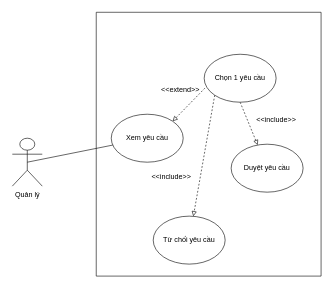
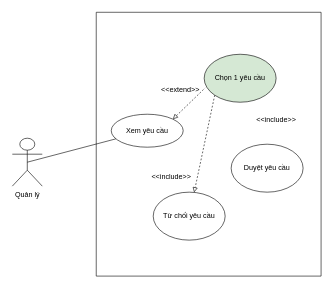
  <mxCell id="0" />
  <mxCell id="1" parent="0" />
  <mxCell id="2" value="" style="swimlane;startSize=0;" vertex="1" parent="1"><mxGeometry x="160" y="20" width="375" height="440" as="geometry" /></mxCell>
  <mxCell id="3" style="edgeStyle=none;rounded=0;orthogonalLoop=1;jettySize=auto;html=1;exitX=1;exitY=0;exitDx=0;exitDy=0;entryX=0.013;entryY=0.702;entryDx=0;entryDy=0;entryPerimeter=0;endArrow=none;endFill=0;dashed=1;startArrow=block;startFill=0;" edge="1" parent="2" source="4" target="7"><mxGeometry relative="1" as="geometry" /></mxCell>
- <mxCell id="4" value="Xem yêu cầu" style="ellipse;whiteSpace=wrap;html=1;" vertex="1" parent="2"><mxGeometry x="25" y="170" width="120" height="80" as="geometry" /></mxCell>
- <mxCell id="5" style="edgeStyle=none;rounded=0;orthogonalLoop=1;jettySize=auto;html=1;exitX=0.5;exitY=1;exitDx=0;exitDy=0;dashed=1;startArrow=none;startFill=0;endArrow=block;endFill=0;" edge="1" parent="2" source="7" target="8"><mxGeometry relative="1" as="geometry" /></mxCell>
+ <mxCell id="4" value="Xem yêu cầu" style="ellipse;whiteSpace=wrap;html=1;" vertex="1" parent="2"><mxGeometry x="25" y="170" width="120" height="55" as="geometry" /></mxCell>
  <mxCell id="6" style="edgeStyle=none;rounded=0;orthogonalLoop=1;jettySize=auto;html=1;exitX=0;exitY=1;exitDx=0;exitDy=0;dashed=1;startArrow=none;startFill=0;endArrow=block;endFill=0;" edge="1" parent="2" source="7" target="9"><mxGeometry relative="1" as="geometry" /></mxCell>
- <mxCell id="7" value="Chọn 1 yêu cầu" style="ellipse;whiteSpace=wrap;html=1;" vertex="1" parent="2"><mxGeometry x="180" y="70" width="120" height="80" as="geometry" /></mxCell>
+ <mxCell id="7" value="Chọn 1 yêu cầu" style="ellipse;whiteSpace=wrap;html=1;fillColor=#d5e8d4;" vertex="1" parent="2"><mxGeometry x="180" y="70" width="120" height="80" as="geometry" /></mxCell>
  <mxCell id="8" value="Duyệt yêu cầu" style="ellipse;whiteSpace=wrap;html=1;" vertex="1" parent="2"><mxGeometry x="225" y="220" width="120" height="80" as="geometry" /></mxCell>
- <mxCell id="9" value="Từ chối yêu cầu" style="ellipse;whiteSpace=wrap;html=1;" vertex="1" parent="2"><mxGeometry x="95" y="340" width="120" height="80" as="geometry" /></mxCell>
+ <mxCell id="9" value="Từ chối yêu cầu" style="ellipse;whiteSpace=wrap;html=1;" vertex="1" parent="2"><mxGeometry x="95" y="300" width="120" height="80" as="geometry" /></mxCell>
  <mxCell id="10" value="&amp;lt;&amp;lt;include&amp;gt;&amp;gt;" style="text;html=1;align=center;verticalAlign=middle;resizable=0;points=[];autosize=1;strokeColor=none;fillColor=none;" vertex="1" parent="2"><mxGeometry x="255" y="165" width="90" height="30" as="geometry" /></mxCell>
  <mxCell id="11" value="&amp;lt;&amp;lt;include&amp;gt;&amp;gt;" style="text;html=1;align=center;verticalAlign=middle;resizable=0;points=[];autosize=1;strokeColor=none;fillColor=none;" vertex="1" parent="2"><mxGeometry x="80" y="260" width="90" height="30" as="geometry" /></mxCell>
  <mxCell id="12" style="rounded=0;orthogonalLoop=1;jettySize=auto;html=1;exitX=0.5;exitY=0.5;exitDx=0;exitDy=0;exitPerimeter=0;endArrow=none;endFill=0;" edge="1" parent="1" source="13" target="4"><mxGeometry relative="1" as="geometry" /></mxCell>
  <mxCell id="13" value="Quản lý" style="shape=umlActor;verticalLabelPosition=bottom;verticalAlign=top;html=1;outlineConnect=0;" vertex="1" parent="1"><mxGeometry x="20" y="230" width="50" height="80" as="geometry" /></mxCell>
  <mxCell id="14" value="&amp;lt;&amp;lt;extend&amp;gt;&amp;gt;" style="text;html=1;align=center;verticalAlign=middle;resizable=0;points=[];autosize=1;strokeColor=none;fillColor=none;" vertex="1" parent="1"><mxGeometry x="255" y="135" width="90" height="30" as="geometry" /></mxCell>
